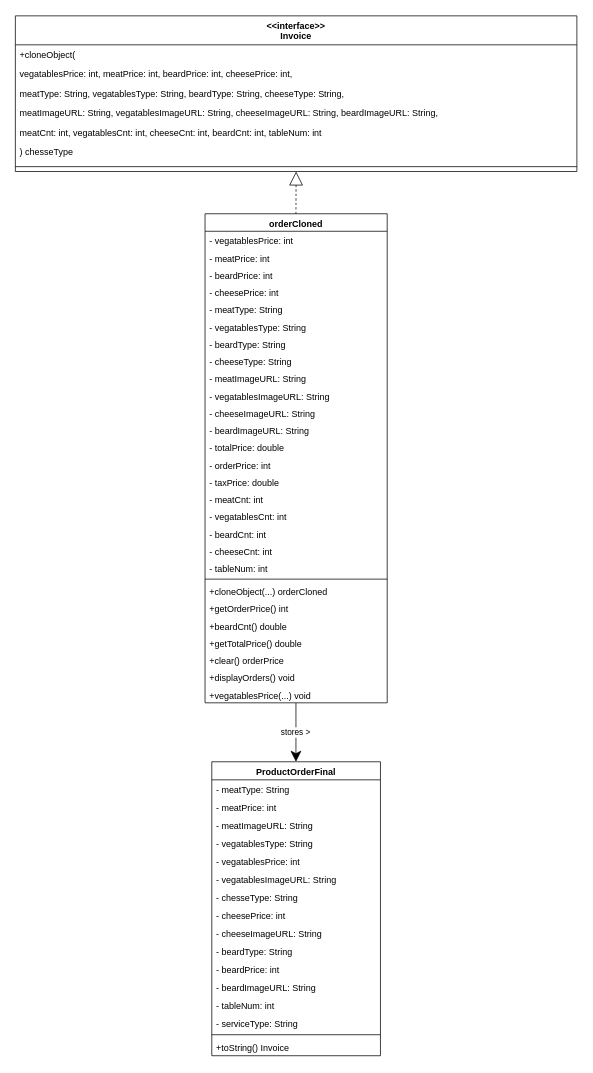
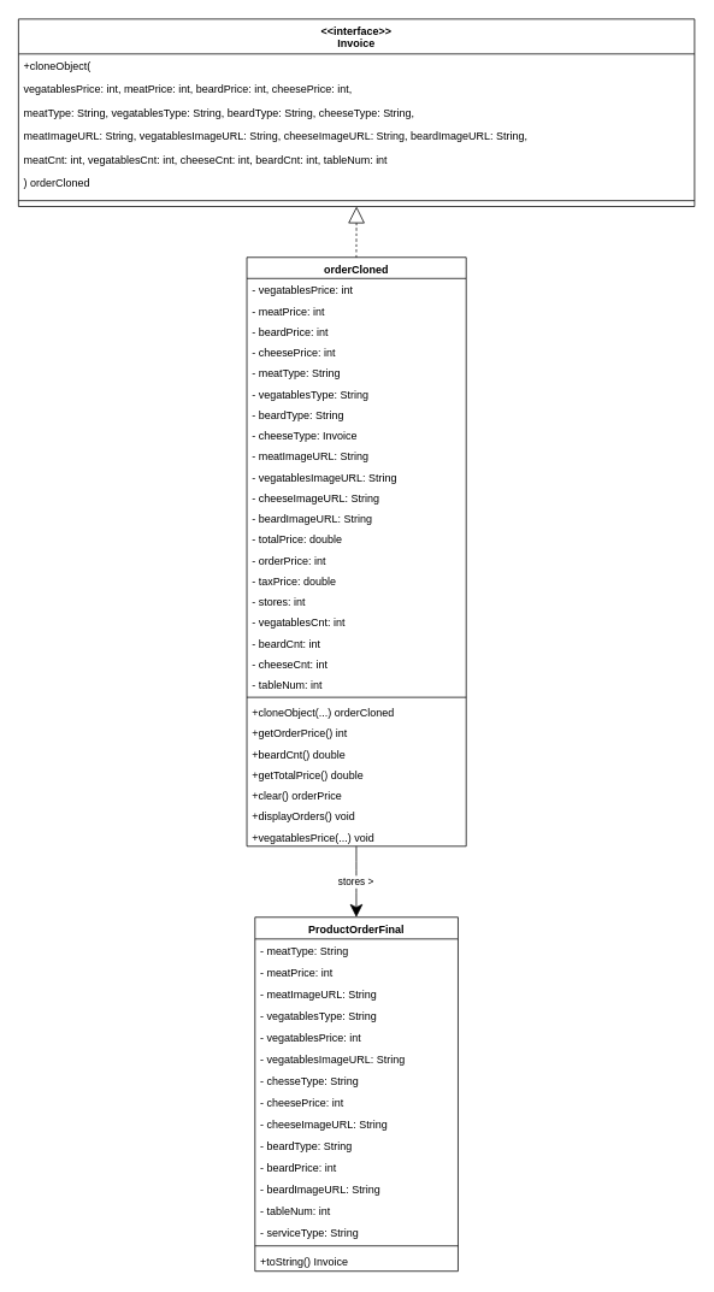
  <mxCell id="0" />
  <mxCell id="1" parent="0" />
  <mxCell id="2" value="&lt;&lt;interface&gt;&gt;&#10;Invoice" style="swimlane;fontStyle=1;align=center;verticalAlign=top;childLayout=stackLayout;horizontal=1;startSize=38.662;horizontalStack=0;resizeParent=1;resizeParentMax=0;resizeLast=0;collapsible=0;marginBottom=0;" vertex="1" parent="1"><mxGeometry x="20" y="20" width="749" height="207.662" as="geometry" /></mxCell>
  <mxCell id="3" value="+cloneObject(" style="text;strokeColor=none;fillColor=none;align=left;verticalAlign=top;spacingLeft=4;spacingRight=4;overflow=hidden;rotatable=0;points=[[0,0.5],[1,0.5]];portConstraint=eastwest;" vertex="1" parent="2"><mxGeometry y="38.662" width="749" height="26" as="geometry" /></mxCell>
  <mxCell id="4" value="vegatablesPrice: int, meatPrice: int, beardPrice: int, cheesePrice: int," style="text;strokeColor=none;fillColor=none;align=left;verticalAlign=top;spacingLeft=4;spacingRight=4;overflow=hidden;rotatable=0;points=[[0,0.5],[1,0.5]];portConstraint=eastwest;" vertex="1" parent="2"><mxGeometry y="64.662" width="749" height="26" as="geometry" /></mxCell>
  <mxCell id="5" value="meatType: String, vegatablesType: String, beardType: String, cheeseType: String," style="text;strokeColor=none;fillColor=none;align=left;verticalAlign=top;spacingLeft=4;spacingRight=4;overflow=hidden;rotatable=0;points=[[0,0.5],[1,0.5]];portConstraint=eastwest;" vertex="1" parent="2"><mxGeometry y="90.662" width="749" height="26" as="geometry" /></mxCell>
  <mxCell id="6" value="meatImageURL: String, vegatablesImageURL: String, cheeseImageURL: String, beardImageURL: String," style="text;strokeColor=none;fillColor=none;align=left;verticalAlign=top;spacingLeft=4;spacingRight=4;overflow=hidden;rotatable=0;points=[[0,0.5],[1,0.5]];portConstraint=eastwest;" vertex="1" parent="2"><mxGeometry y="116.662" width="749" height="26" as="geometry" /></mxCell>
  <mxCell id="7" value="meatCnt: int, vegatablesCnt: int, cheeseCnt: int, beardCnt: int, tableNum: int" style="text;strokeColor=none;fillColor=none;align=left;verticalAlign=top;spacingLeft=4;spacingRight=4;overflow=hidden;rotatable=0;points=[[0,0.5],[1,0.5]];portConstraint=eastwest;" vertex="1" parent="2"><mxGeometry y="142.662" width="749" height="26" as="geometry" /></mxCell>
- <mxCell id="8" value=") chesseType" style="text;strokeColor=none;fillColor=none;align=left;verticalAlign=top;spacingLeft=4;spacingRight=4;overflow=hidden;rotatable=0;points=[[0,0.5],[1,0.5]];portConstraint=eastwest;" vertex="1" parent="2"><mxGeometry y="168.662" width="749" height="26" as="geometry" /></mxCell>
+ <mxCell id="8" value=") orderCloned" style="text;strokeColor=none;fillColor=none;align=left;verticalAlign=top;spacingLeft=4;spacingRight=4;overflow=hidden;rotatable=0;points=[[0,0.5],[1,0.5]];portConstraint=eastwest;" vertex="1" parent="2"><mxGeometry y="168.662" width="749" height="26" as="geometry" /></mxCell>
  <mxCell id="9" style="line;strokeWidth=1;fillColor=none;align=left;verticalAlign=middle;spacingTop=-1;spacingLeft=3;spacingRight=3;rotatable=0;labelPosition=right;points=[];portConstraint=eastwest;strokeColor=inherit;" vertex="1" parent="2"><mxGeometry y="194.662" width="749" height="13" as="geometry" /></mxCell>
  <mxCell id="10" value="orderCloned" style="swimlane;fontStyle=1;align=center;verticalAlign=top;childLayout=stackLayout;horizontal=1;startSize=23.364;horizontalStack=0;resizeParent=1;resizeParentMax=0;resizeLast=0;collapsible=0;marginBottom=0;" vertex="1" parent="1"><mxGeometry x="273" y="284" width="243" height="652.364" as="geometry" /></mxCell>
  <mxCell id="11" value="- vegatablesPrice: int" style="text;strokeColor=none;fillColor=none;align=left;verticalAlign=top;spacingLeft=4;spacingRight=4;overflow=hidden;rotatable=0;points=[[0,0.5],[1,0.5]];portConstraint=eastwest;" vertex="1" parent="10"><mxGeometry y="23.364" width="243" height="23" as="geometry" /></mxCell>
  <mxCell id="12" value="- meatPrice: int" style="text;strokeColor=none;fillColor=none;align=left;verticalAlign=top;spacingLeft=4;spacingRight=4;overflow=hidden;rotatable=0;points=[[0,0.5],[1,0.5]];portConstraint=eastwest;" vertex="1" parent="10"><mxGeometry y="46.364" width="243" height="23" as="geometry" /></mxCell>
  <mxCell id="13" value="- beardPrice: int" style="text;strokeColor=none;fillColor=none;align=left;verticalAlign=top;spacingLeft=4;spacingRight=4;overflow=hidden;rotatable=0;points=[[0,0.5],[1,0.5]];portConstraint=eastwest;" vertex="1" parent="10"><mxGeometry y="69.364" width="243" height="23" as="geometry" /></mxCell>
  <mxCell id="14" value="- cheesePrice: int" style="text;strokeColor=none;fillColor=none;align=left;verticalAlign=top;spacingLeft=4;spacingRight=4;overflow=hidden;rotatable=0;points=[[0,0.5],[1,0.5]];portConstraint=eastwest;" vertex="1" parent="10"><mxGeometry y="92.364" width="243" height="23" as="geometry" /></mxCell>
  <mxCell id="15" value="- meatType: String" style="text;strokeColor=none;fillColor=none;align=left;verticalAlign=top;spacingLeft=4;spacingRight=4;overflow=hidden;rotatable=0;points=[[0,0.5],[1,0.5]];portConstraint=eastwest;" vertex="1" parent="10"><mxGeometry y="115.364" width="243" height="23" as="geometry" /></mxCell>
  <mxCell id="16" value="- vegatablesType: String" style="text;strokeColor=none;fillColor=none;align=left;verticalAlign=top;spacingLeft=4;spacingRight=4;overflow=hidden;rotatable=0;points=[[0,0.5],[1,0.5]];portConstraint=eastwest;" vertex="1" parent="10"><mxGeometry y="138.364" width="243" height="23" as="geometry" /></mxCell>
  <mxCell id="17" value="- beardType: String" style="text;strokeColor=none;fillColor=none;align=left;verticalAlign=top;spacingLeft=4;spacingRight=4;overflow=hidden;rotatable=0;points=[[0,0.5],[1,0.5]];portConstraint=eastwest;" vertex="1" parent="10"><mxGeometry y="161.364" width="243" height="23" as="geometry" /></mxCell>
- <mxCell id="18" value="- cheeseType: String" style="text;strokeColor=none;fillColor=none;align=left;verticalAlign=top;spacingLeft=4;spacingRight=4;overflow=hidden;rotatable=0;points=[[0,0.5],[1,0.5]];portConstraint=eastwest;" vertex="1" parent="10"><mxGeometry y="184.364" width="243" height="23" as="geometry" /></mxCell>
+ <mxCell id="18" value="- cheeseType: Invoice" style="text;strokeColor=none;fillColor=none;align=left;verticalAlign=top;spacingLeft=4;spacingRight=4;overflow=hidden;rotatable=0;points=[[0,0.5],[1,0.5]];portConstraint=eastwest;" vertex="1" parent="10"><mxGeometry y="184.364" width="243" height="23" as="geometry" /></mxCell>
  <mxCell id="19" value="- meatImageURL: String" style="text;strokeColor=none;fillColor=none;align=left;verticalAlign=top;spacingLeft=4;spacingRight=4;overflow=hidden;rotatable=0;points=[[0,0.5],[1,0.5]];portConstraint=eastwest;" vertex="1" parent="10"><mxGeometry y="207.364" width="243" height="23" as="geometry" /></mxCell>
  <mxCell id="20" value="- vegatablesImageURL: String" style="text;strokeColor=none;fillColor=none;align=left;verticalAlign=top;spacingLeft=4;spacingRight=4;overflow=hidden;rotatable=0;points=[[0,0.5],[1,0.5]];portConstraint=eastwest;" vertex="1" parent="10"><mxGeometry y="230.364" width="243" height="23" as="geometry" /></mxCell>
  <mxCell id="21" value="- cheeseImageURL: String" style="text;strokeColor=none;fillColor=none;align=left;verticalAlign=top;spacingLeft=4;spacingRight=4;overflow=hidden;rotatable=0;points=[[0,0.5],[1,0.5]];portConstraint=eastwest;" vertex="1" parent="10"><mxGeometry y="253.364" width="243" height="23" as="geometry" /></mxCell>
  <mxCell id="22" value="- beardImageURL: String" style="text;strokeColor=none;fillColor=none;align=left;verticalAlign=top;spacingLeft=4;spacingRight=4;overflow=hidden;rotatable=0;points=[[0,0.5],[1,0.5]];portConstraint=eastwest;" vertex="1" parent="10"><mxGeometry y="276.364" width="243" height="23" as="geometry" /></mxCell>
  <mxCell id="23" value="- totalPrice: double" style="text;strokeColor=none;fillColor=none;align=left;verticalAlign=top;spacingLeft=4;spacingRight=4;overflow=hidden;rotatable=0;points=[[0,0.5],[1,0.5]];portConstraint=eastwest;" vertex="1" parent="10"><mxGeometry y="299.364" width="243" height="23" as="geometry" /></mxCell>
  <mxCell id="24" value="- orderPrice: int" style="text;strokeColor=none;fillColor=none;align=left;verticalAlign=top;spacingLeft=4;spacingRight=4;overflow=hidden;rotatable=0;points=[[0,0.5],[1,0.5]];portConstraint=eastwest;" vertex="1" parent="10"><mxGeometry y="322.364" width="243" height="23" as="geometry" /></mxCell>
  <mxCell id="25" value="- taxPrice: double" style="text;strokeColor=none;fillColor=none;align=left;verticalAlign=top;spacingLeft=4;spacingRight=4;overflow=hidden;rotatable=0;points=[[0,0.5],[1,0.5]];portConstraint=eastwest;" vertex="1" parent="10"><mxGeometry y="345.364" width="243" height="23" as="geometry" /></mxCell>
- <mxCell id="26" value="- meatCnt: int" style="text;strokeColor=none;fillColor=none;align=left;verticalAlign=top;spacingLeft=4;spacingRight=4;overflow=hidden;rotatable=0;points=[[0,0.5],[1,0.5]];portConstraint=eastwest;" vertex="1" parent="10"><mxGeometry y="368.364" width="243" height="23" as="geometry" /></mxCell>
+ <mxCell id="26" value="- stores: int" style="text;strokeColor=none;fillColor=none;align=left;verticalAlign=top;spacingLeft=4;spacingRight=4;overflow=hidden;rotatable=0;points=[[0,0.5],[1,0.5]];portConstraint=eastwest;" vertex="1" parent="10"><mxGeometry y="368.364" width="243" height="23" as="geometry" /></mxCell>
  <mxCell id="27" value="- vegatablesCnt: int" style="text;strokeColor=none;fillColor=none;align=left;verticalAlign=top;spacingLeft=4;spacingRight=4;overflow=hidden;rotatable=0;points=[[0,0.5],[1,0.5]];portConstraint=eastwest;" vertex="1" parent="10"><mxGeometry y="391.364" width="243" height="23" as="geometry" /></mxCell>
  <mxCell id="28" value="- beardCnt: int" style="text;strokeColor=none;fillColor=none;align=left;verticalAlign=top;spacingLeft=4;spacingRight=4;overflow=hidden;rotatable=0;points=[[0,0.5],[1,0.5]];portConstraint=eastwest;" vertex="1" parent="10"><mxGeometry y="414.364" width="243" height="23" as="geometry" /></mxCell>
  <mxCell id="29" value="- cheeseCnt: int" style="text;strokeColor=none;fillColor=none;align=left;verticalAlign=top;spacingLeft=4;spacingRight=4;overflow=hidden;rotatable=0;points=[[0,0.5],[1,0.5]];portConstraint=eastwest;" vertex="1" parent="10"><mxGeometry y="437.364" width="243" height="23" as="geometry" /></mxCell>
  <mxCell id="30" value="- tableNum: int" style="text;strokeColor=none;fillColor=none;align=left;verticalAlign=top;spacingLeft=4;spacingRight=4;overflow=hidden;rotatable=0;points=[[0,0.5],[1,0.5]];portConstraint=eastwest;" vertex="1" parent="10"><mxGeometry y="460.364" width="243" height="23" as="geometry" /></mxCell>
  <mxCell id="31" style="line;strokeWidth=1;fillColor=none;align=left;verticalAlign=middle;spacingTop=-1;spacingLeft=3;spacingRight=3;rotatable=0;labelPosition=right;points=[];portConstraint=eastwest;strokeColor=inherit;" vertex="1" parent="10"><mxGeometry y="483.364" width="243" height="8" as="geometry" /></mxCell>
  <mxCell id="32" value="+cloneObject(...) orderCloned" style="text;strokeColor=none;fillColor=none;align=left;verticalAlign=top;spacingLeft=4;spacingRight=4;overflow=hidden;rotatable=0;points=[[0,0.5],[1,0.5]];portConstraint=eastwest;" vertex="1" parent="10"><mxGeometry y="491.364" width="243" height="23" as="geometry" /></mxCell>
  <mxCell id="33" value="+getOrderPrice() int" style="text;strokeColor=none;fillColor=none;align=left;verticalAlign=top;spacingLeft=4;spacingRight=4;overflow=hidden;rotatable=0;points=[[0,0.5],[1,0.5]];portConstraint=eastwest;" vertex="1" parent="10"><mxGeometry y="514.364" width="243" height="23" as="geometry" /></mxCell>
  <mxCell id="34" value="+beardCnt() double" style="text;strokeColor=none;fillColor=none;align=left;verticalAlign=top;spacingLeft=4;spacingRight=4;overflow=hidden;rotatable=0;points=[[0,0.5],[1,0.5]];portConstraint=eastwest;" vertex="1" parent="10"><mxGeometry y="537.364" width="243" height="23" as="geometry" /></mxCell>
  <mxCell id="35" value="+getTotalPrice() double" style="text;strokeColor=none;fillColor=none;align=left;verticalAlign=top;spacingLeft=4;spacingRight=4;overflow=hidden;rotatable=0;points=[[0,0.5],[1,0.5]];portConstraint=eastwest;" vertex="1" parent="10"><mxGeometry y="560.364" width="243" height="23" as="geometry" /></mxCell>
  <mxCell id="36" value="+clear() orderPrice" style="text;strokeColor=none;fillColor=none;align=left;verticalAlign=top;spacingLeft=4;spacingRight=4;overflow=hidden;rotatable=0;points=[[0,0.5],[1,0.5]];portConstraint=eastwest;" vertex="1" parent="10"><mxGeometry y="583.364" width="243" height="23" as="geometry" /></mxCell>
  <mxCell id="37" value="+displayOrders() void" style="text;strokeColor=none;fillColor=none;align=left;verticalAlign=top;spacingLeft=4;spacingRight=4;overflow=hidden;rotatable=0;points=[[0,0.5],[1,0.5]];portConstraint=eastwest;" vertex="1" parent="10"><mxGeometry y="606.364" width="243" height="23" as="geometry" /></mxCell>
  <mxCell id="38" value="+vegatablesPrice(...) void" style="text;strokeColor=none;fillColor=none;align=left;verticalAlign=top;spacingLeft=4;spacingRight=4;overflow=hidden;rotatable=0;points=[[0,0.5],[1,0.5]];portConstraint=eastwest;" vertex="1" parent="10"><mxGeometry y="629.364" width="243" height="23" as="geometry" /></mxCell>
  <mxCell id="39" value="ProductOrderFinal" style="swimlane;fontStyle=1;align=center;verticalAlign=top;childLayout=stackLayout;horizontal=1;startSize=24.087;horizontalStack=0;resizeParent=1;resizeParentMax=0;resizeLast=0;collapsible=0;marginBottom=0;" vertex="1" parent="1"><mxGeometry x="282" y="1015" width="225" height="392.087" as="geometry" /></mxCell>
  <mxCell id="40" value="- meatType: String" style="text;strokeColor=none;fillColor=none;align=left;verticalAlign=top;spacingLeft=4;spacingRight=4;overflow=hidden;rotatable=0;points=[[0,0.5],[1,0.5]];portConstraint=eastwest;" vertex="1" parent="39"><mxGeometry y="24.087" width="225" height="24" as="geometry" /></mxCell>
  <mxCell id="41" value="- meatPrice: int" style="text;strokeColor=none;fillColor=none;align=left;verticalAlign=top;spacingLeft=4;spacingRight=4;overflow=hidden;rotatable=0;points=[[0,0.5],[1,0.5]];portConstraint=eastwest;" vertex="1" parent="39"><mxGeometry y="48.087" width="225" height="24" as="geometry" /></mxCell>
  <mxCell id="42" value="- meatImageURL: String" style="text;strokeColor=none;fillColor=none;align=left;verticalAlign=top;spacingLeft=4;spacingRight=4;overflow=hidden;rotatable=0;points=[[0,0.5],[1,0.5]];portConstraint=eastwest;" vertex="1" parent="39"><mxGeometry y="72.087" width="225" height="24" as="geometry" /></mxCell>
  <mxCell id="43" value="- vegatablesType: String" style="text;strokeColor=none;fillColor=none;align=left;verticalAlign=top;spacingLeft=4;spacingRight=4;overflow=hidden;rotatable=0;points=[[0,0.5],[1,0.5]];portConstraint=eastwest;" vertex="1" parent="39"><mxGeometry y="96.087" width="225" height="24" as="geometry" /></mxCell>
  <mxCell id="44" value="- vegatablesPrice: int" style="text;strokeColor=none;fillColor=none;align=left;verticalAlign=top;spacingLeft=4;spacingRight=4;overflow=hidden;rotatable=0;points=[[0,0.5],[1,0.5]];portConstraint=eastwest;" vertex="1" parent="39"><mxGeometry y="120.087" width="225" height="24" as="geometry" /></mxCell>
  <mxCell id="45" value="- vegatablesImageURL: String" style="text;strokeColor=none;fillColor=none;align=left;verticalAlign=top;spacingLeft=4;spacingRight=4;overflow=hidden;rotatable=0;points=[[0,0.5],[1,0.5]];portConstraint=eastwest;" vertex="1" parent="39"><mxGeometry y="144.087" width="225" height="24" as="geometry" /></mxCell>
  <mxCell id="46" value="- chesseType: String" style="text;strokeColor=none;fillColor=none;align=left;verticalAlign=top;spacingLeft=4;spacingRight=4;overflow=hidden;rotatable=0;points=[[0,0.5],[1,0.5]];portConstraint=eastwest;" vertex="1" parent="39"><mxGeometry y="168.087" width="225" height="24" as="geometry" /></mxCell>
  <mxCell id="47" value="- cheesePrice: int" style="text;strokeColor=none;fillColor=none;align=left;verticalAlign=top;spacingLeft=4;spacingRight=4;overflow=hidden;rotatable=0;points=[[0,0.5],[1,0.5]];portConstraint=eastwest;" vertex="1" parent="39"><mxGeometry y="192.087" width="225" height="24" as="geometry" /></mxCell>
  <mxCell id="48" value="- cheeseImageURL: String" style="text;strokeColor=none;fillColor=none;align=left;verticalAlign=top;spacingLeft=4;spacingRight=4;overflow=hidden;rotatable=0;points=[[0,0.5],[1,0.5]];portConstraint=eastwest;" vertex="1" parent="39"><mxGeometry y="216.087" width="225" height="24" as="geometry" /></mxCell>
  <mxCell id="49" value="- beardType: String" style="text;strokeColor=none;fillColor=none;align=left;verticalAlign=top;spacingLeft=4;spacingRight=4;overflow=hidden;rotatable=0;points=[[0,0.5],[1,0.5]];portConstraint=eastwest;" vertex="1" parent="39"><mxGeometry y="240.087" width="225" height="24" as="geometry" /></mxCell>
  <mxCell id="50" value="- beardPrice: int" style="text;strokeColor=none;fillColor=none;align=left;verticalAlign=top;spacingLeft=4;spacingRight=4;overflow=hidden;rotatable=0;points=[[0,0.5],[1,0.5]];portConstraint=eastwest;" vertex="1" parent="39"><mxGeometry y="264.087" width="225" height="24" as="geometry" /></mxCell>
  <mxCell id="51" value="- beardImageURL: String" style="text;strokeColor=none;fillColor=none;align=left;verticalAlign=top;spacingLeft=4;spacingRight=4;overflow=hidden;rotatable=0;points=[[0,0.5],[1,0.5]];portConstraint=eastwest;" vertex="1" parent="39"><mxGeometry y="288.087" width="225" height="24" as="geometry" /></mxCell>
  <mxCell id="52" value="- tableNum: int" style="text;strokeColor=none;fillColor=none;align=left;verticalAlign=top;spacingLeft=4;spacingRight=4;overflow=hidden;rotatable=0;points=[[0,0.5],[1,0.5]];portConstraint=eastwest;" vertex="1" parent="39"><mxGeometry y="312.087" width="225" height="24" as="geometry" /></mxCell>
  <mxCell id="53" value="- serviceType: String" style="text;strokeColor=none;fillColor=none;align=left;verticalAlign=top;spacingLeft=4;spacingRight=4;overflow=hidden;rotatable=0;points=[[0,0.5],[1,0.5]];portConstraint=eastwest;" vertex="1" parent="39"><mxGeometry y="336.087" width="225" height="24" as="geometry" /></mxCell>
  <mxCell id="54" style="line;strokeWidth=1;fillColor=none;align=left;verticalAlign=middle;spacingTop=-1;spacingLeft=3;spacingRight=3;rotatable=0;labelPosition=right;points=[];portConstraint=eastwest;strokeColor=inherit;" vertex="1" parent="39"><mxGeometry y="360.087" width="225" height="8" as="geometry" /></mxCell>
  <mxCell id="55" value="+toString() Invoice" style="text;strokeColor=none;fillColor=none;align=left;verticalAlign=top;spacingLeft=4;spacingRight=4;overflow=hidden;rotatable=0;points=[[0,0.5],[1,0.5]];portConstraint=eastwest;" vertex="1" parent="39"><mxGeometry y="368.087" width="225" height="24" as="geometry" /></mxCell>
  <mxCell id="56" value="" style="curved=1;dashed=1;startArrow=block;startSize=16;startFill=0;endArrow=none;exitX=0.5;exitY=1.001;entryX=0.499;entryY=0.0;rounded=0;" edge="1" parent="1" source="2" target="10"><mxGeometry relative="1" as="geometry"><Array as="points" /></mxGeometry></mxCell>
  <mxCell id="57" value="stores &gt;" style="curved=1;startArrow=none;endArrow=classic;endSize=12;exitX=0.499;exitY=1.001;entryX=0.499;entryY=-0.001;rounded=0;" edge="1" parent="1" source="10" target="39"><mxGeometry relative="1" as="geometry"><Array as="points" /></mxGeometry></mxCell>
